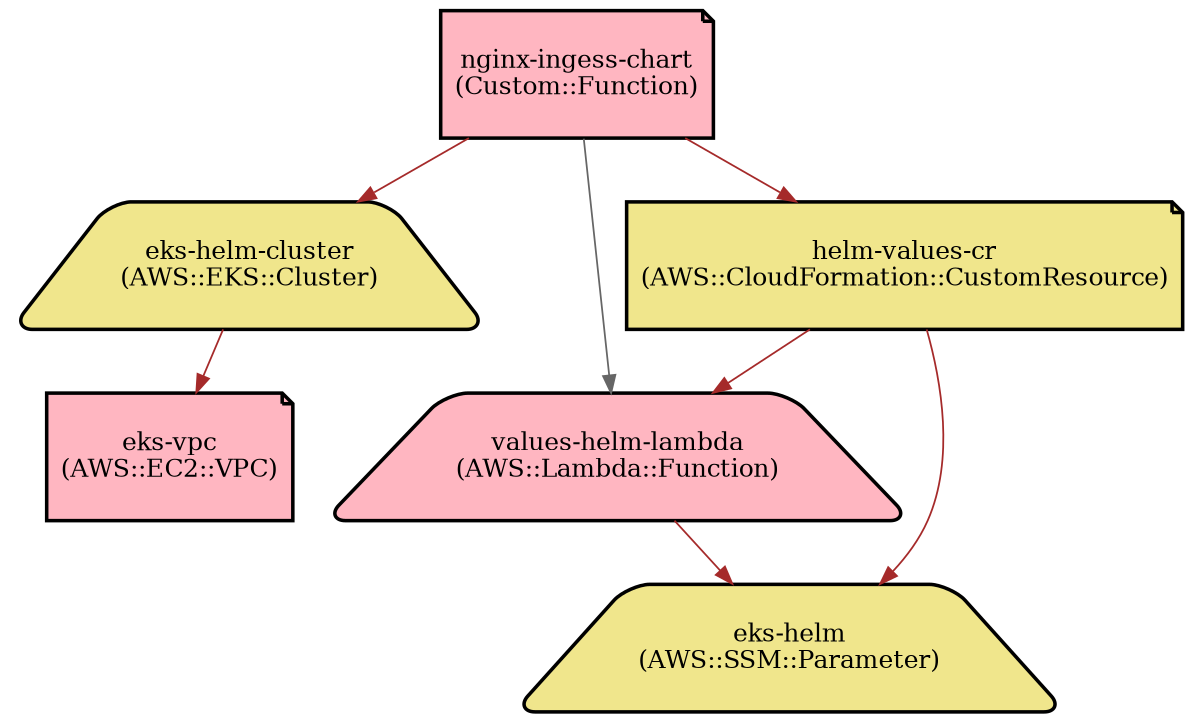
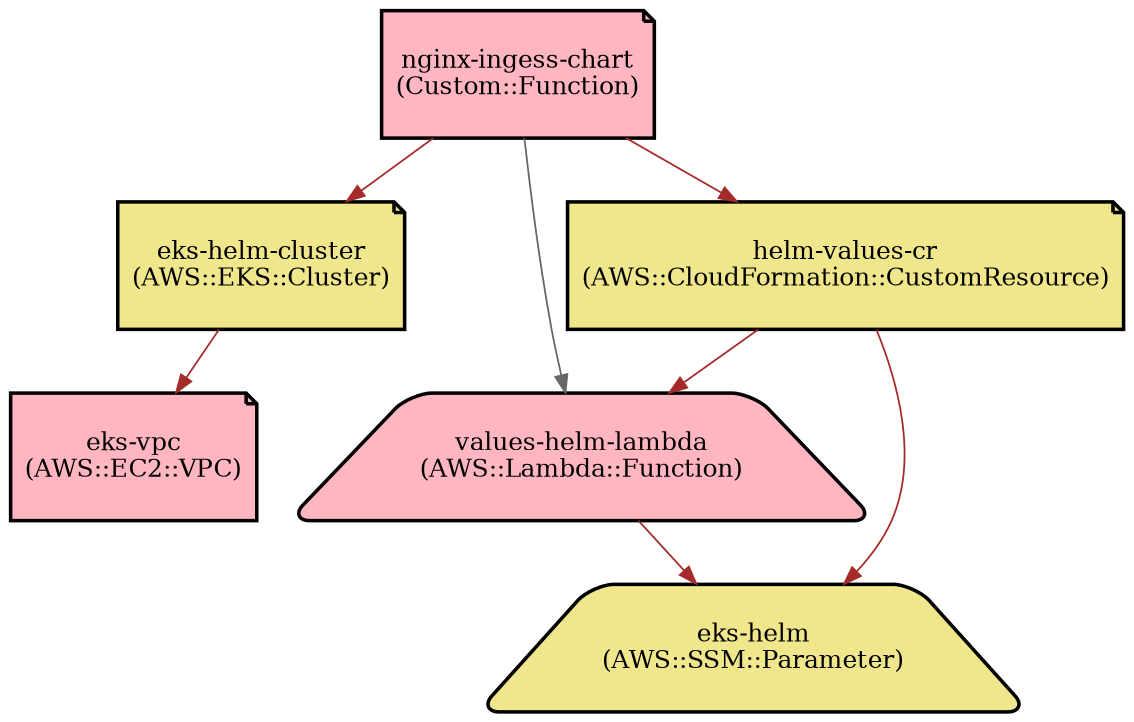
  digraph {
    fontname="DejaVu Serif"
    node [color=black fillcolor=lightpink fontname="DejaVu Serif" shape=note style="filled,bold,rounded"]
    edge [color=brown fontname="DejaVu Serif"]
    n1 [height=1 label="eks-vpc\n(AWS::EC2::VPC)"]
-   n2 [fillcolor=khaki height=1 label="eks-helm-cluster\n(AWS::EKS::Cluster)" shape=trapezium]
+   n2 [fillcolor=khaki height=1 label="eks-helm-cluster\n(AWS::EKS::Cluster)"]
    n3 [fillcolor=khaki height=1 label="eks-helm\n(AWS::SSM::Parameter)" shape=trapezium]
    n4 [height=1 label="values-helm-lambda\n(AWS::Lambda::Function)" shape=trapezium]
    n5 [fillcolor=khaki height=1 label="helm-values-cr\n(AWS::CloudFormation::CustomResource)"]
    n6 [height=1 label="nginx-ingess-chart\n(Custom::Function)"]
    n2 -> n1
    n4 -> n3
    n5 -> n3
    n5 -> n4
    n6 -> n2
    n6 -> n4 [color=gray40]
    n6 -> n5
  }
